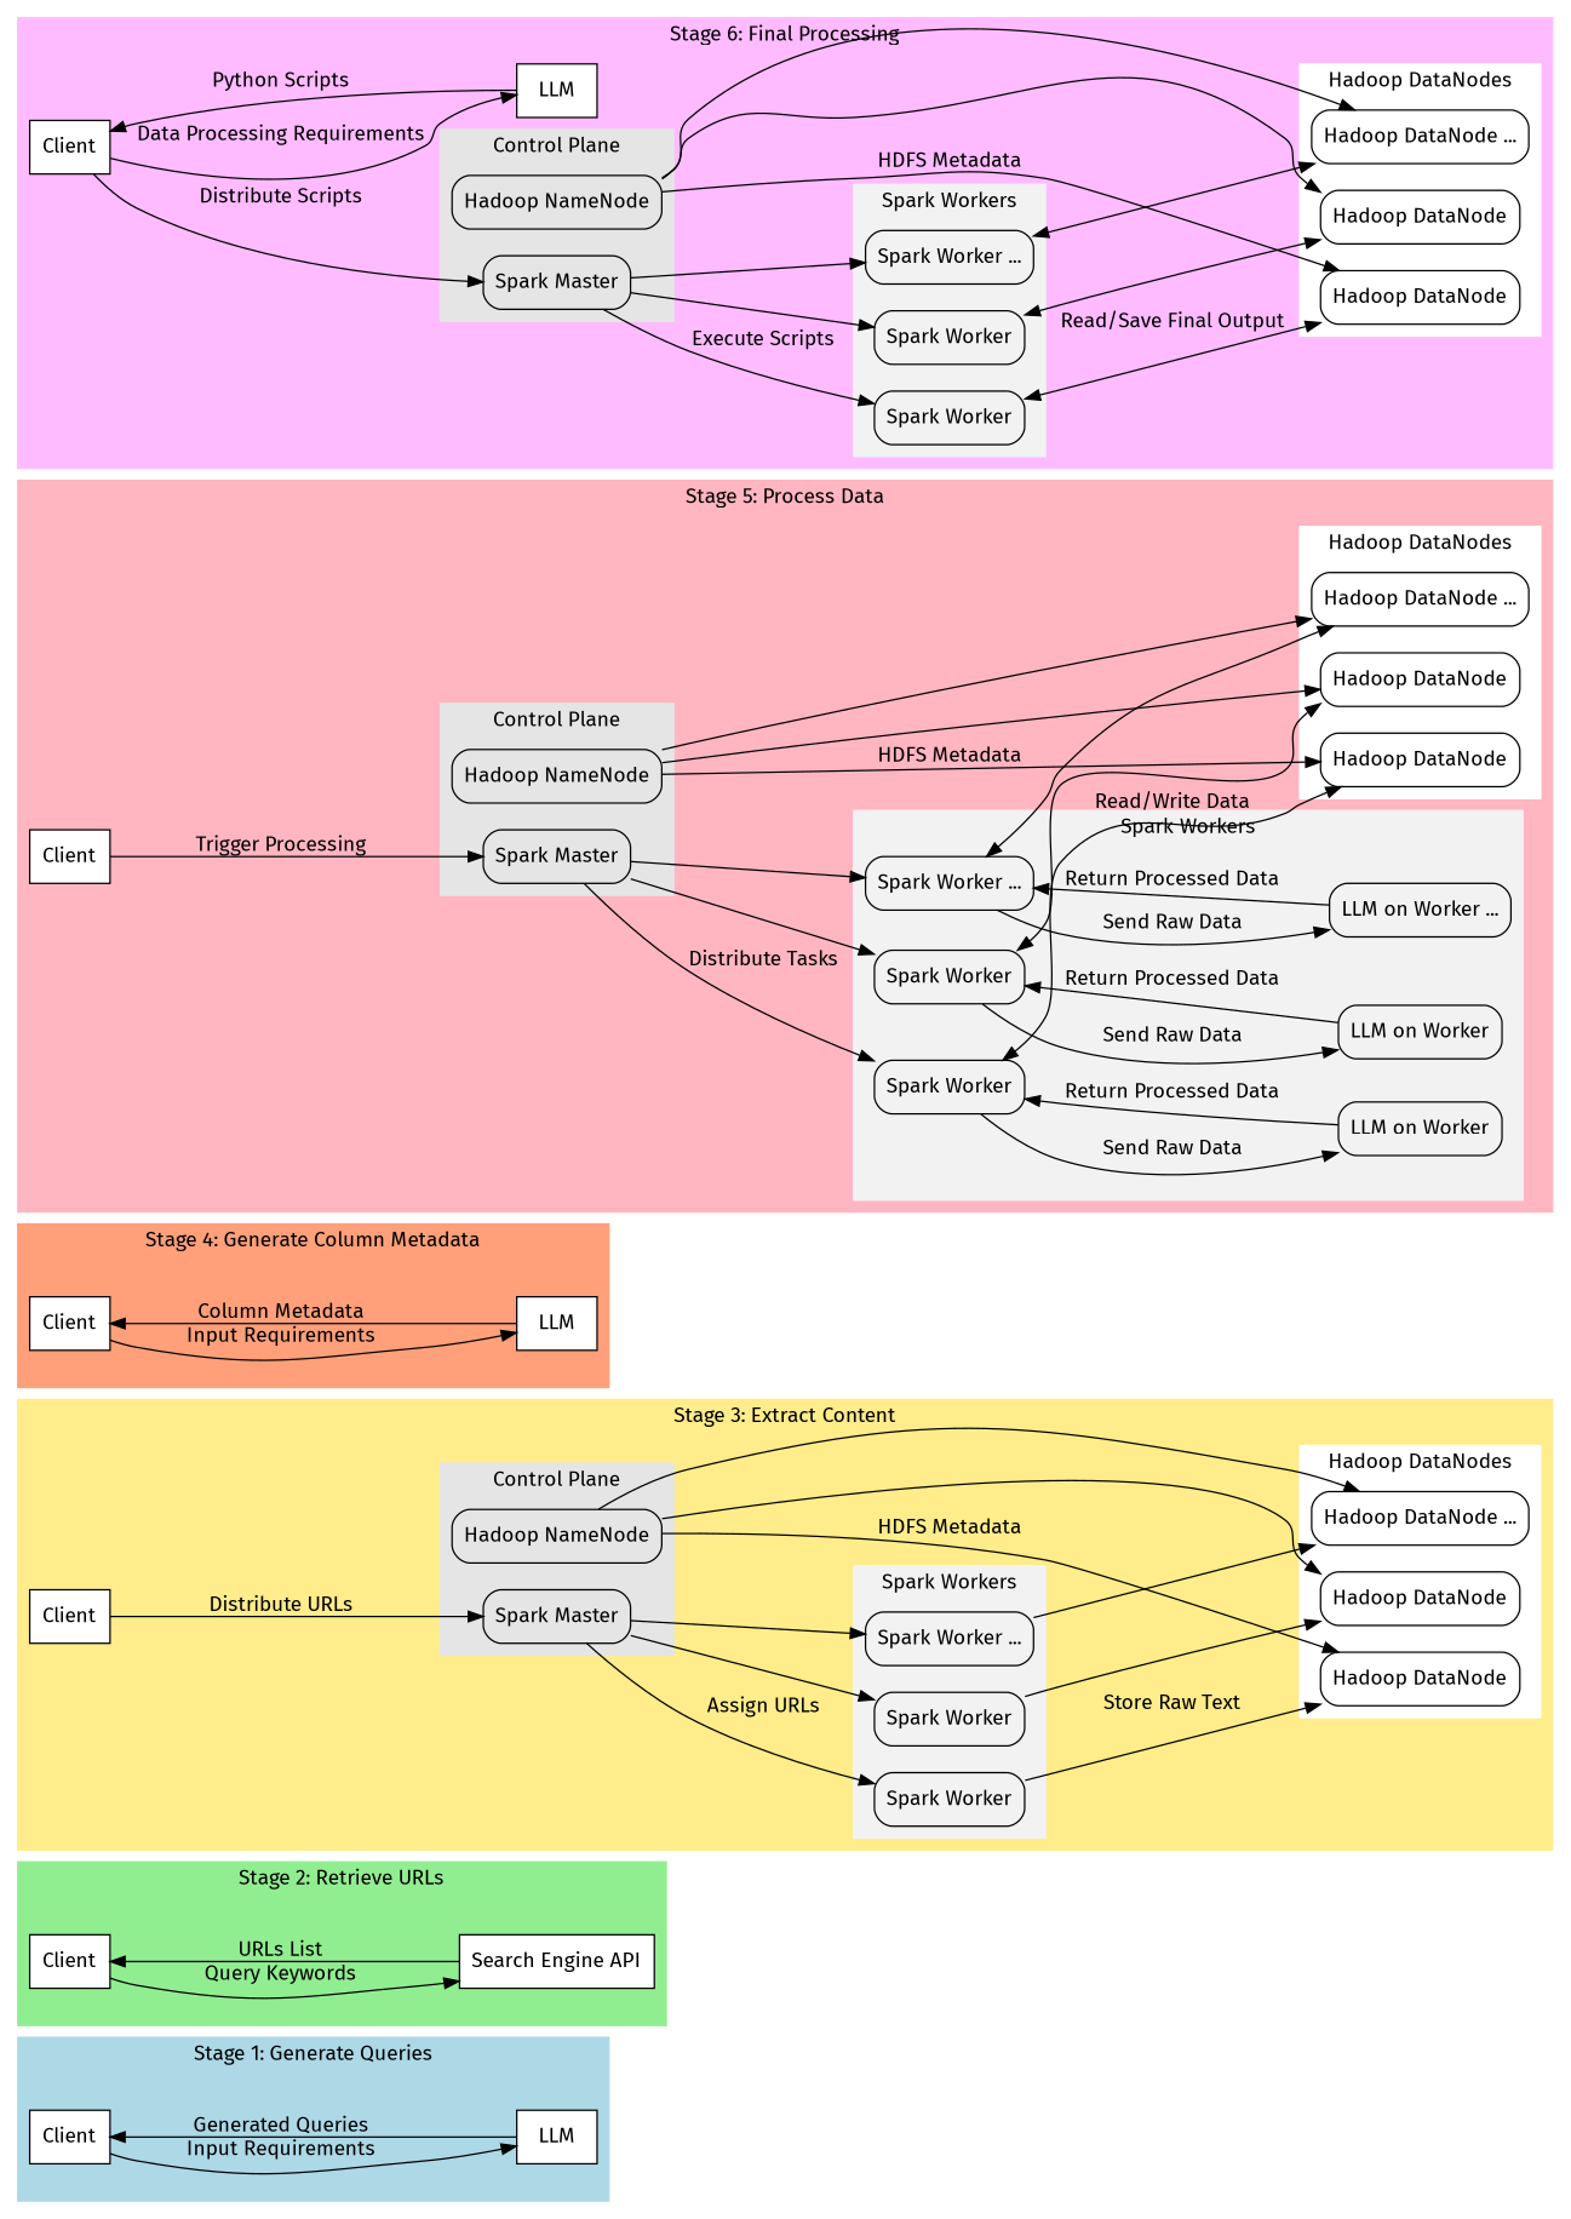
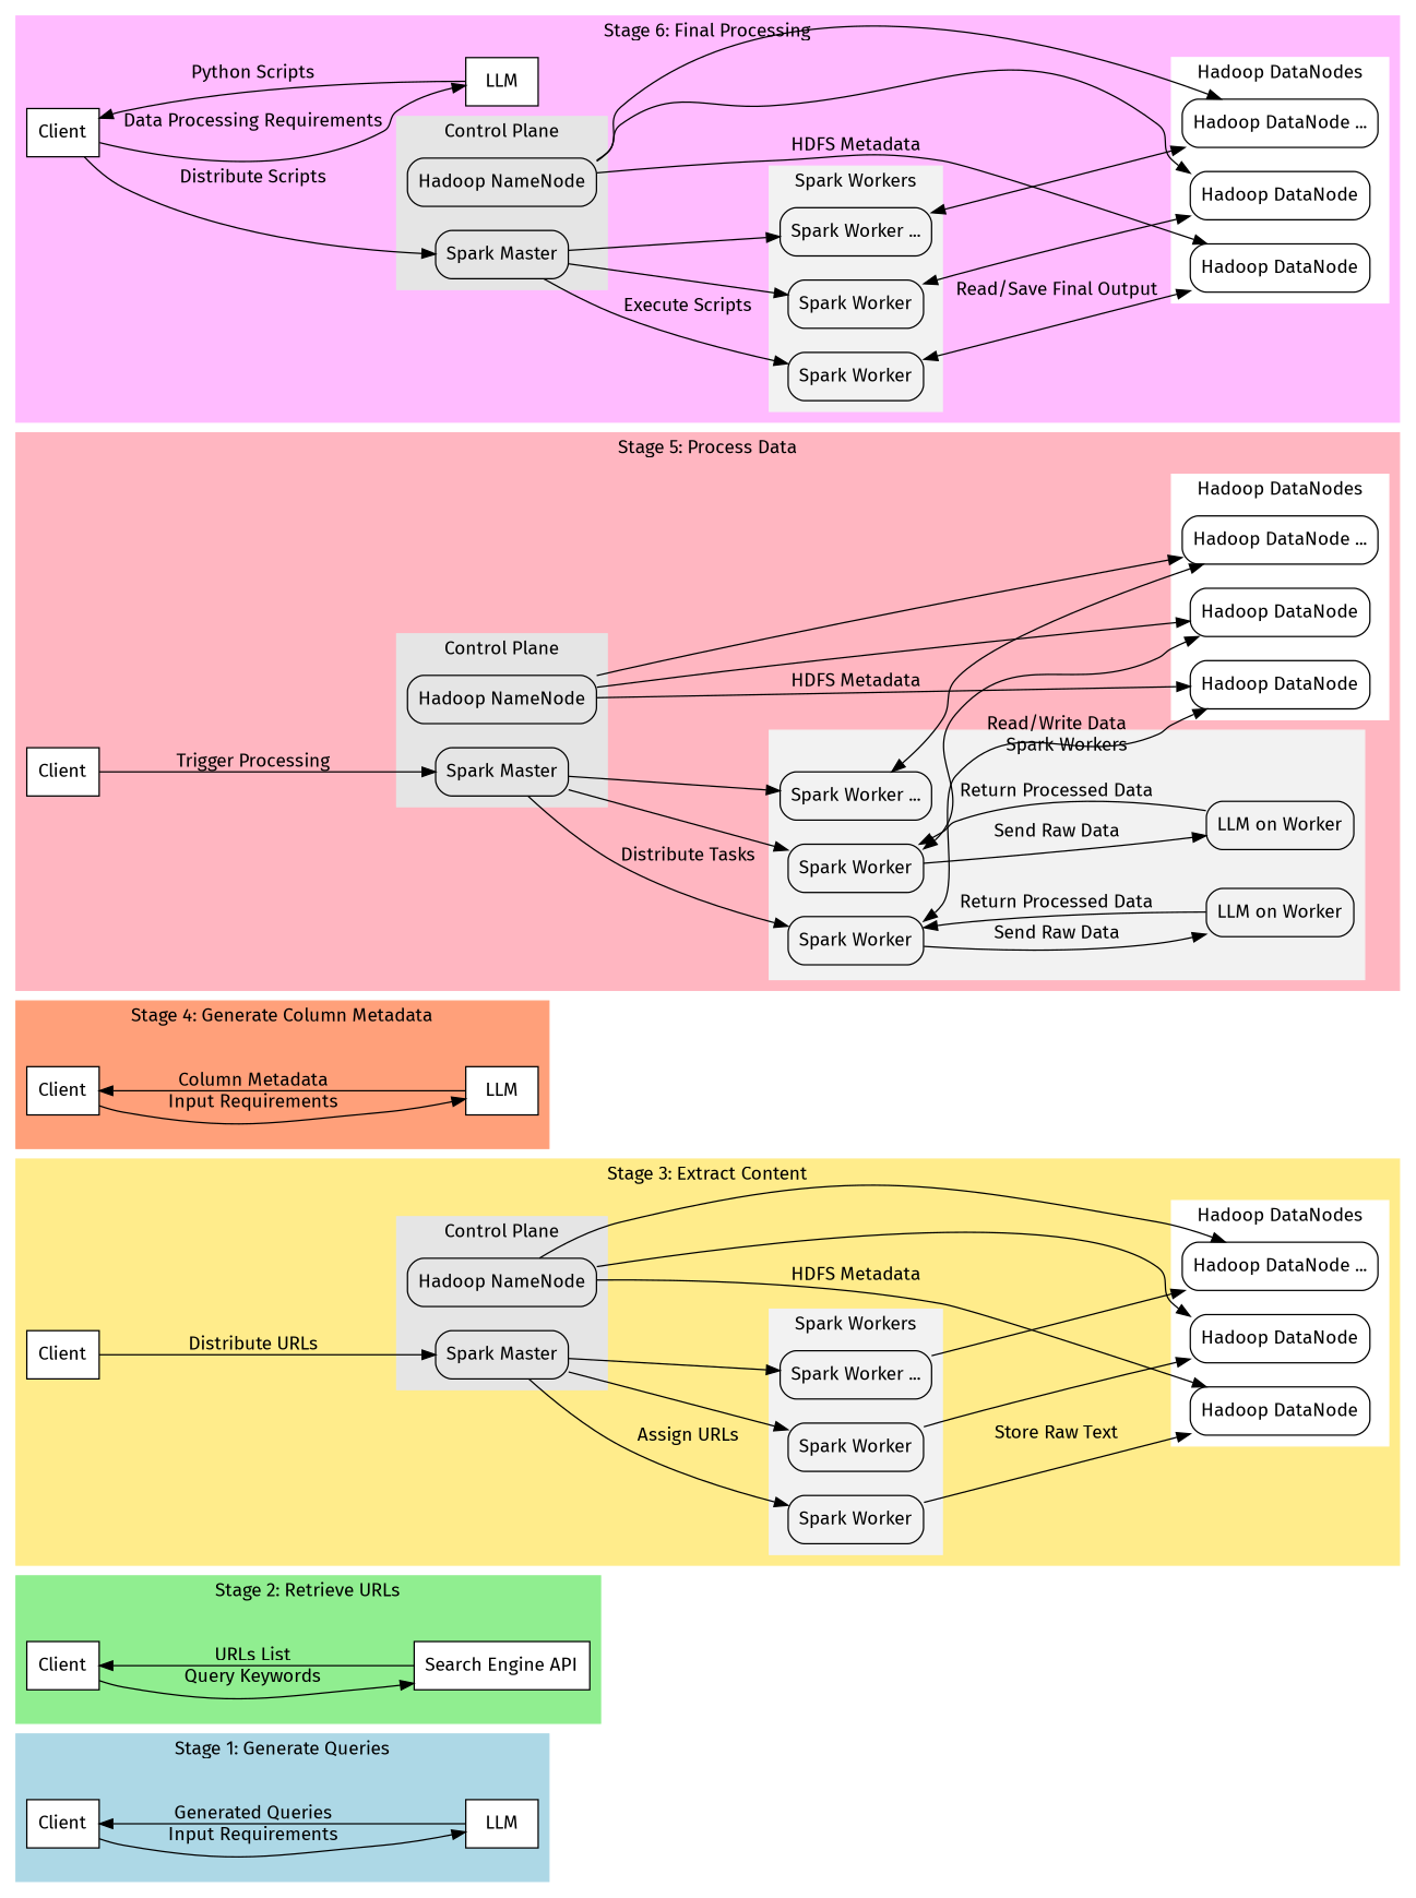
  digraph {
    fontname="Fira Sans"
    rankdir=LR
    node [fontname="Fira Sans" shape=box style=rounded]
    edge [fontname="Fira Sans"]
    n1 [fillcolor="#ffffff" label=Client style=filled]
    n2 [fillcolor="#ffffff" label=LLM style=filled]
    n3 [fillcolor="#ffffff" label=Client style=filled]
    n4 [fillcolor="#ffffff" label="Search Engine API" style=filled]
    n5 [label="Spark Master"]
    n6 [label="Hadoop NameNode"]
    n7 [label="Spark Worker"]
    n8 [label="Spark Worker"]
    n9 [label="Spark Worker ..."]
    n10 [label="Hadoop DataNode"]
    n11 [label="Hadoop DataNode"]
    n12 [label="Hadoop DataNode ..."]
    n13 [fillcolor="#ffffff" label=Client style=filled]
    n14 [fillcolor="#ffffff" label=Client style=filled]
    n15 [fillcolor="#ffffff" label=LLM style=filled]
    n16 [label="Spark Master"]
    n17 [label="Hadoop NameNode"]
    n18 [label="Spark Worker"]
    n19 [label="LLM on Worker"]
    n20 [label="Spark Worker"]
    n21 [label="LLM on Worker"]
    n22 [label="Spark Worker ..."]
-   n23 [label="LLM on Worker ..."]
    n24 [label="Hadoop DataNode"]
    n25 [label="Hadoop DataNode"]
    n26 [label="Hadoop DataNode ..."]
    n27 [fillcolor="#ffffff" label=Client style=filled]
    n28 [label="Spark Master"]
    n29 [label="Hadoop NameNode"]
    n30 [label="Spark Worker"]
    n31 [label="Spark Worker"]
    n32 [label="Spark Worker ..."]
    n33 [label="Hadoop DataNode"]
    n34 [label="Hadoop DataNode"]
    n35 [label="Hadoop DataNode ..."]
    n36 [fillcolor="#ffffff" label=Client style=filled]
    n37 [fillcolor="#ffffff" label=LLM style=filled]
    subgraph cluster_1 {
      color=lightblue
      label="Stage 1: Generate Queries"
      style=filled
      n1
      n2
    }
    subgraph cluster_2 {
      color=lightgreen
      label="Stage 2: Retrieve URLs"
      style=filled
      n3
      n4
    }
    subgraph cluster_3 {
      color=lightgoldenrod1
      label="Stage 3: Extract Content"
      style=filled
      n13
      subgraph cluster_4 {
        color=gray90
        label="Control Plane"
        style=filled
        n5
        n6
      }
      subgraph cluster_5 {
        color=gray95
        label="Spark Workers"
        style=filled
        n7
        n8
        n9
      }
      subgraph cluster_6 {
        color=white
        label="Hadoop DataNodes"
        style=filled
        n10
        n11
        n12
      }
    }
    subgraph cluster_7 {
      color=lightsalmon
      label="Stage 4: Generate Column Metadata"
      style=filled
      n14
      n15
    }
    subgraph cluster_8 {
      color=lightpink
      label="Stage 5: Process Data"
      style=filled
      n27
      subgraph cluster_9 {
        color=gray90
        label="Control Plane"
        style=filled
        n16
        n17
      }
      subgraph cluster_10 {
        color=gray95
        label="Spark Workers"
        style=filled
        n18
        n19
        n20
        n21
        n22
-       n23
      }
      subgraph cluster_11 {
        color=white
        label="Hadoop DataNodes"
        style=filled
        n24
        n25
        n26
      }
    }
    subgraph cluster_12 {
      color=plum1
      label="Stage 6: Final Processing"
      style=filled
      n36
      n37
      subgraph cluster_13 {
        color=gray90
        label="Control Plane"
        style=filled
        n28
        n29
      }
      subgraph cluster_14 {
        color=gray95
        label="Spark Workers"
        style=filled
        n30
        n31
        n32
      }
      subgraph cluster_15 {
        color=white
        label="Hadoop DataNodes"
        style=filled
        n33
        n34
        n35
      }
    }
    n1 -> n2 [label="Input Requirements"]
    n2 -> n1 [label="Generated Queries"]
    n3 -> n4 [label="Query Keywords"]
    n4 -> n3 [label="URLs List"]
    n5 -> n7 [label="Assign URLs"]
    n5 -> n8
    n5 -> n9
    n6 -> n10 [label="HDFS Metadata"]
    n6 -> n11
    n6 -> n12
    n7 -> n10 [label="Store Raw Text"]
    n8 -> n11
    n9 -> n12
    n13 -> n5 [label="Distribute URLs"]
    n14 -> n15 [label="Input Requirements"]
    n15 -> n14 [label="Column Metadata"]
    n16 -> n18 [label="Distribute Tasks"]
    n16 -> n20
    n16 -> n22
    n17 -> n24 [label="HDFS Metadata"]
    n17 -> n25
    n17 -> n26
    n18 -> n19 [label="Send Raw Data"]
    n18 -> n24 [dir=both label="Read/Write Data"]
    n19 -> n18 [label="Return Processed Data"]
    n20 -> n21 [label="Send Raw Data"]
    n20 -> n25 [dir=both]
    n21 -> n20 [label="Return Processed Data"]
-   n22 -> n23 [label="Send Raw Data"]
    n22 -> n26 [dir=both]
-   n23 -> n22 [label="Return Processed Data"]
    n27 -> n16 [label="Trigger Processing"]
    n28 -> n30 [label="Execute Scripts"]
    n28 -> n31
    n28 -> n32
    n29 -> n33 [label="HDFS Metadata"]
    n29 -> n34
    n29 -> n35
    n30 -> n33 [dir=both label="Read/Save Final Output"]
    n31 -> n34 [dir=both]
    n32 -> n35 [dir=both]
    n36 -> n28 [label="Distribute Scripts"]
    n36 -> n37 [label="Data Processing Requirements"]
    n37 -> n36 [label="Python Scripts"]
  }
